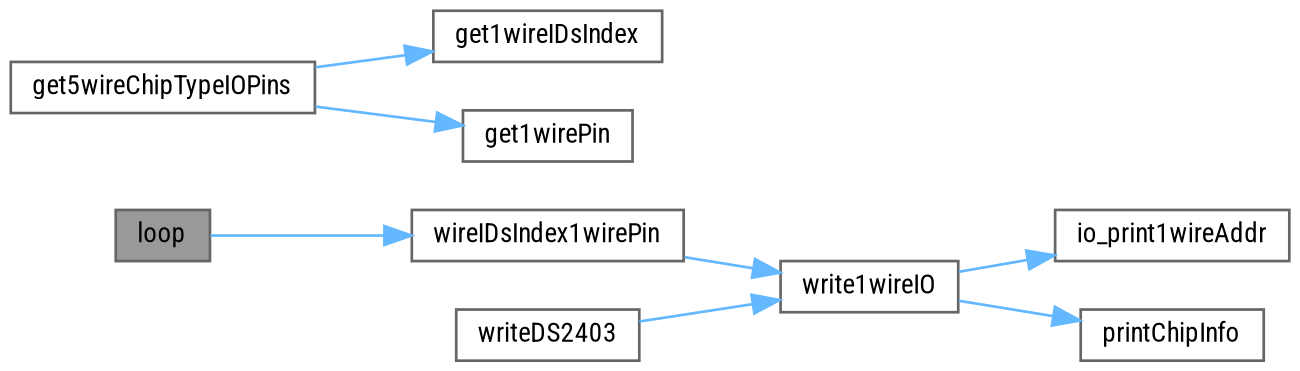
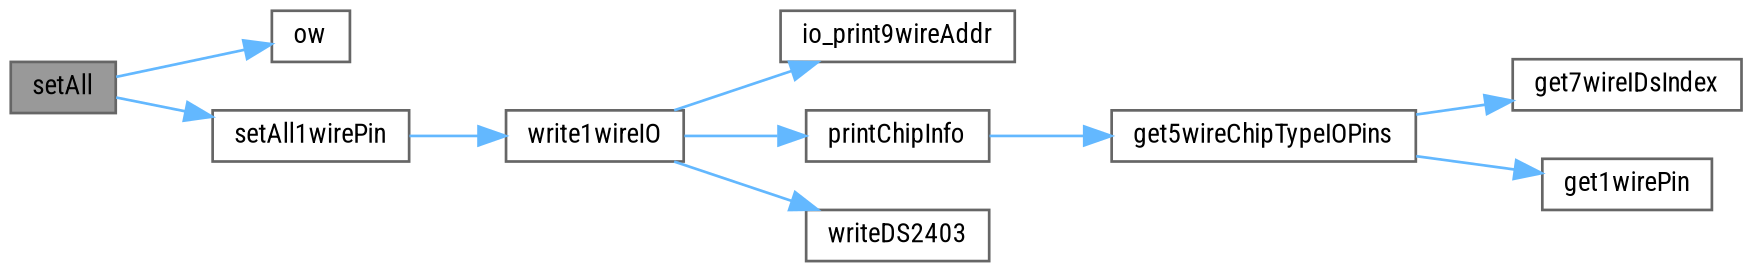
  digraph {
    fontname="Roboto Condensed"
    rankdir=LR
    node [color=grey40 fillcolor=white fontname="Roboto Condensed" fontsize=10 shape=box style=filled]
    edge [color=steelblue1 fontname="Roboto Condensed" fontsize=10 labelfontname=Helvetica labelfontsize=10 style=solid]
-   n1 [color=gray40 fillcolor=grey60 fontcolor=black height=0.2 label=loop width=0.4]
-   n3 [height=0.2 label=wireIDsIndex1wirePin width=0.4]
+   n1 [color=gray40 fillcolor=grey60 fontcolor=black height=0.2 label=setAll width=0.4]
+   n2 [height=0.2 label=ow width=0.4]
+   n3 [height=0.2 label=setAll1wirePin width=0.4]
    n4 [height=0.2 label=write1wireIO width=0.4]
-   n5 [height=0.2 label=io_print1wireAddr width=0.4]
+   n5 [height=0.2 label=io_print9wireAddr width=0.4]
    n6 [height=0.2 label=printChipInfo width=0.4]
    n7 [height=0.2 label=get5wireChipTypeIOPins width=0.4]
    n8 [height=0.2 label=writeDS2403 width=0.4]
-   n9 [height=0.2 label=get1wireIDsIndex width=0.4]
+   n9 [height=0.2 label=get7wireIDsIndex width=0.4]
    n10 [height=0.2 label=get1wirePin width=0.4]
+   n1 -> n2
    n1 -> n3
    n3 -> n4
    n4 -> n5
    n4 -> n6
-   n8 -> n4
+   n4 -> n8
+   n6 -> n7
    n7 -> n9
    n7 -> n10
  }
